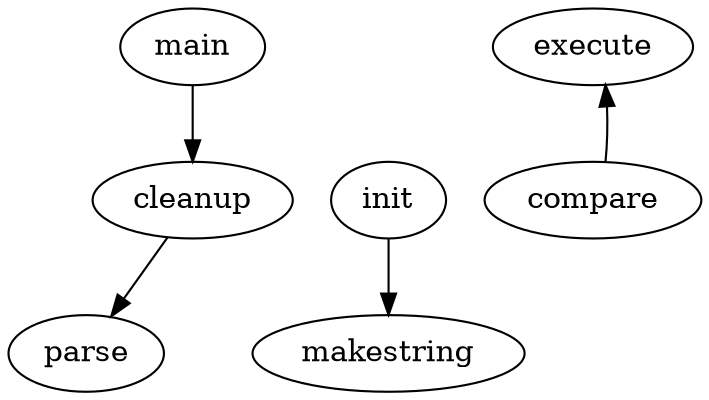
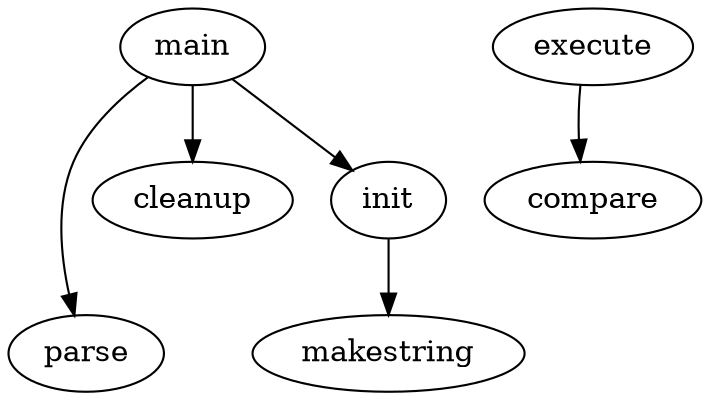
  strict digraph {
    main
    parse
    init
    cleanup
    makestring
    execute
    compare
-   cleanup -> parse
+   main -> parse
+   main -> init
    main -> cleanup
    init -> makestring
-   compare -> execute
+   execute -> compare
  }
